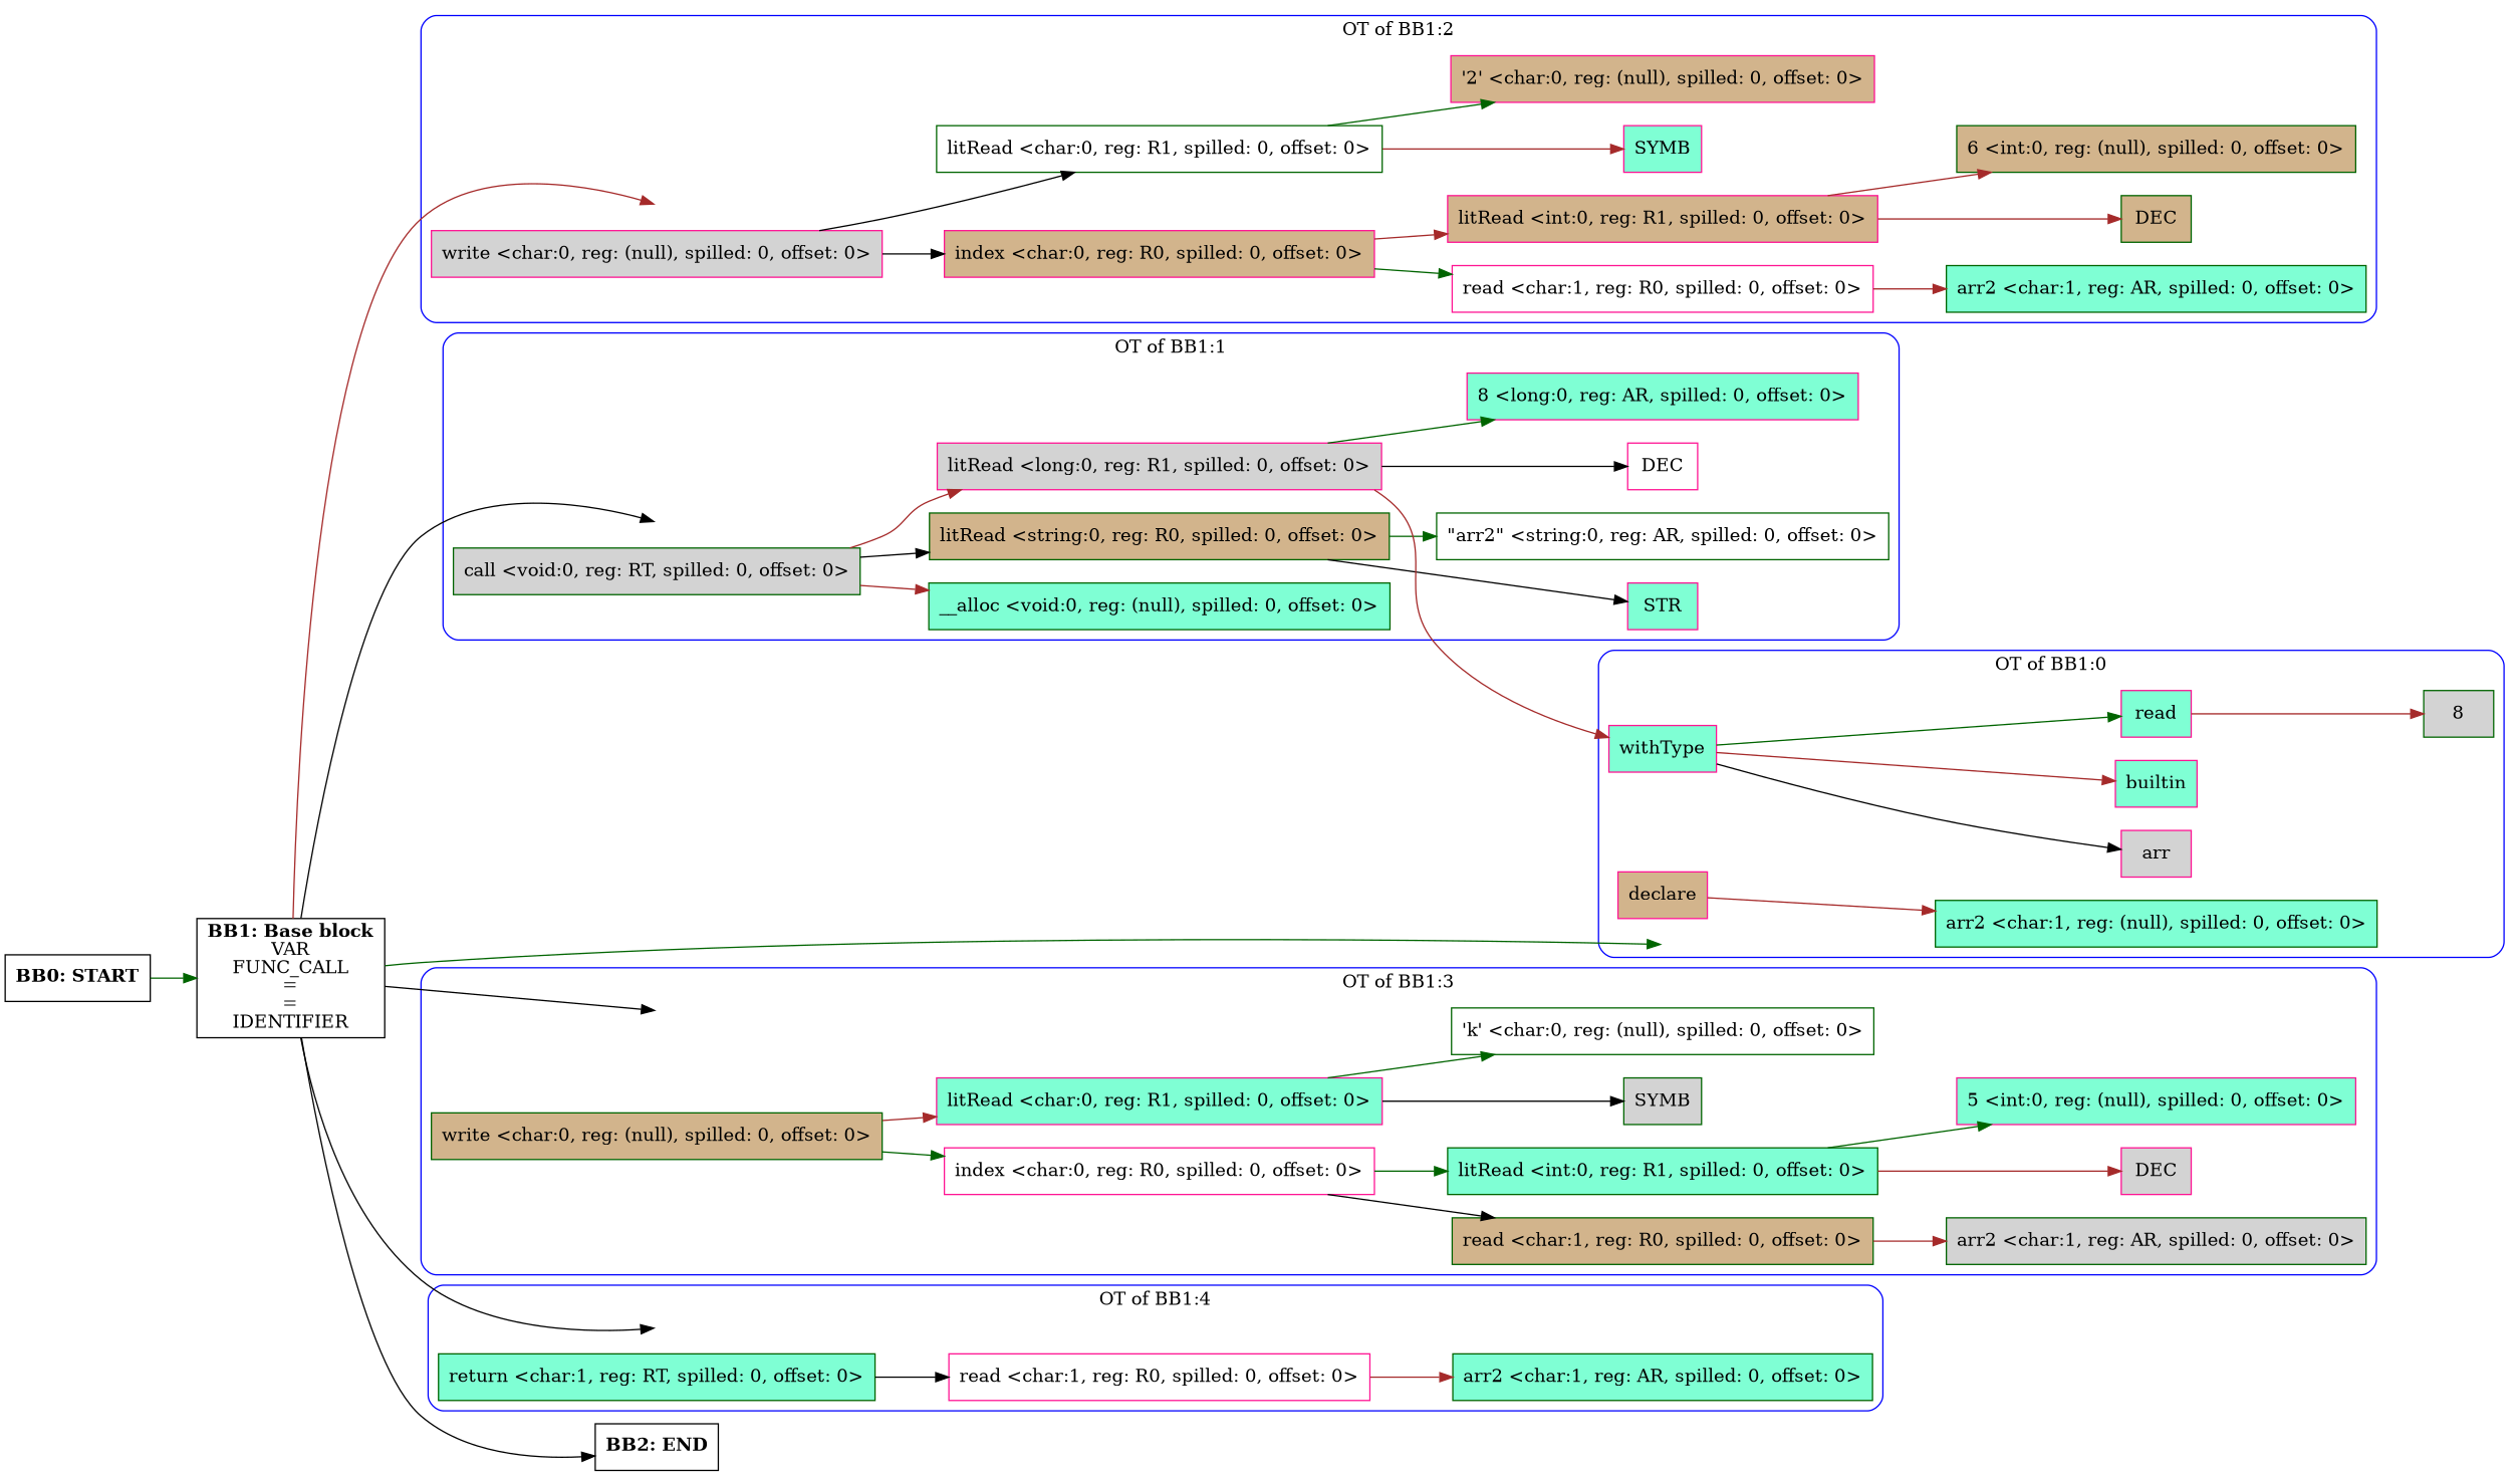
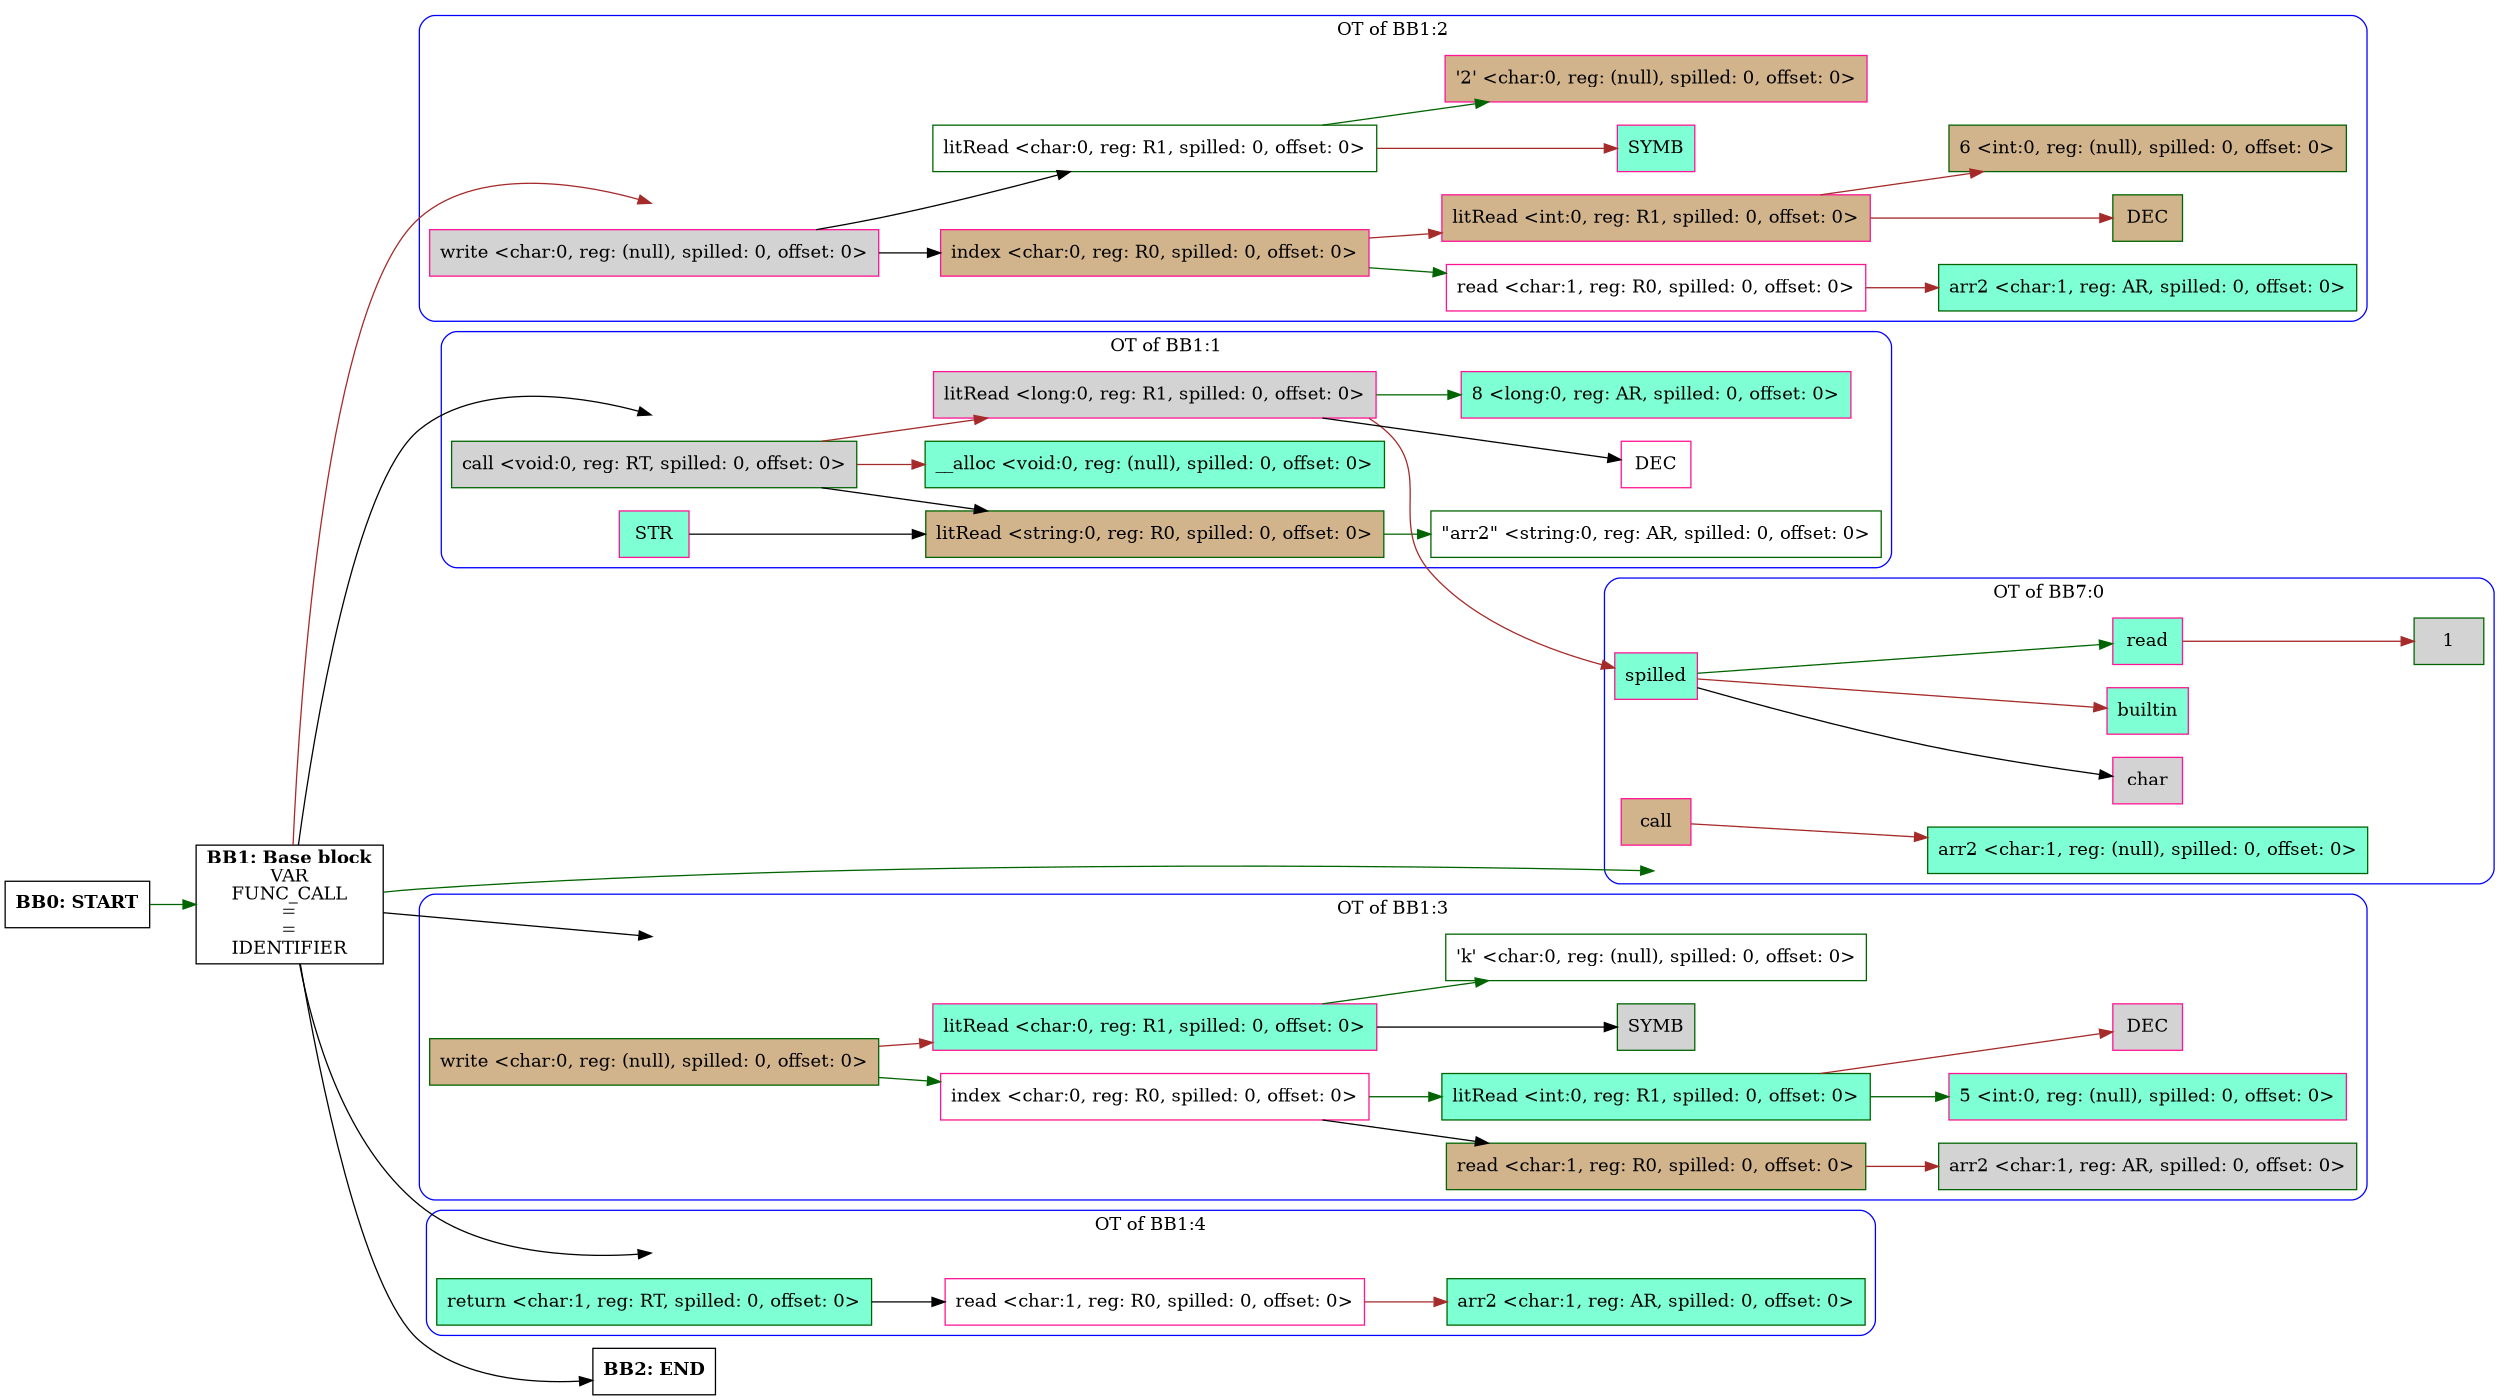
  digraph {
    compound=true
    rankdir=LR
    splines=true
    node [shape=rectangle style=filled color=deeppink fillcolor=aquamarine]
    edge [color=brown]
    entry0 [shape=point style=invis color="" fillcolor=""]
-   n2 [fillcolor=tan label=declare]
-   n3 [label=withType]
+   n2 [fillcolor=tan label=call]
+   n3 [label=spilled]
    n4 [color=darkgreen label="arr2 <char:1, reg: (null), spilled: 0, offset: 0>"]
-   n5 [fillcolor=lightgrey label=arr]
+   n5 [fillcolor=lightgrey label=char]
    n6 [label=builtin]
    n7 [label=read]
-   n8 [color=darkgreen fillcolor=lightgrey label=8]
+   n8 [color=darkgreen fillcolor=lightgrey label=1]
    entry1 [shape=point style=invis color="" fillcolor=""]
    n10 [color=darkgreen fillcolor=lightgrey label="call <void:0, reg: RT, spilled: 0, offset: 0>"]
    n11 [color=darkgreen label="__alloc <void:0, reg: (null), spilled: 0, offset: 0>"]
    n12 [color=darkgreen fillcolor=tan label="litRead <string:0, reg: R0, spilled: 0, offset: 0>"]
    n13 [fillcolor=lightgrey label="litRead <long:0, reg: R1, spilled: 0, offset: 0>"]
    n14 [label=STR]
    n15 [color=darkgreen fillcolor=white label="\"arr2\" <string:0, reg: AR, spilled: 0, offset: 0>"]
    n16 [fillcolor=white label=DEC]
    n17 [label="8 <long:0, reg: AR, spilled: 0, offset: 0>"]
    entry2 [shape=point style=invis color="" fillcolor=""]
    n19 [fillcolor=lightgrey label="write <char:0, reg: (null), spilled: 0, offset: 0>"]
    n20 [fillcolor=tan label="index <char:0, reg: R0, spilled: 0, offset: 0>"]
    n21 [color=darkgreen fillcolor=white label="litRead <char:0, reg: R1, spilled: 0, offset: 0>"]
    n22 [fillcolor=white label="read <char:1, reg: R0, spilled: 0, offset: 0>"]
    n23 [fillcolor=tan label="litRead <int:0, reg: R1, spilled: 0, offset: 0>"]
    n24 [color=darkgreen label="arr2 <char:1, reg: AR, spilled: 0, offset: 0>"]
    n25 [color=darkgreen fillcolor=tan label=DEC]
    n26 [color=darkgreen fillcolor=tan label="6 <int:0, reg: (null), spilled: 0, offset: 0>"]
    n27 [label=SYMB]
    n28 [fillcolor=tan label="'2' <char:0, reg: (null), spilled: 0, offset: 0>"]
    entry3 [shape=point style=invis color="" fillcolor=""]
    n30 [color=darkgreen fillcolor=tan label="write <char:0, reg: (null), spilled: 0, offset: 0>"]
    n31 [fillcolor=white label="index <char:0, reg: R0, spilled: 0, offset: 0>"]
    n32 [label="litRead <char:0, reg: R1, spilled: 0, offset: 0>"]
    n33 [color=darkgreen fillcolor=tan label="read <char:1, reg: R0, spilled: 0, offset: 0>"]
    n34 [color=darkgreen label="litRead <int:0, reg: R1, spilled: 0, offset: 0>"]
    n35 [color=darkgreen fillcolor=lightgrey label="arr2 <char:1, reg: AR, spilled: 0, offset: 0>"]
    n36 [fillcolor=lightgrey label=DEC]
    n37 [label="5 <int:0, reg: (null), spilled: 0, offset: 0>"]
    n38 [color=darkgreen fillcolor=lightgrey label=SYMB]
    n39 [color=darkgreen fillcolor=white label="'k' <char:0, reg: (null), spilled: 0, offset: 0>"]
    entry4 [shape=point style=invis color="" fillcolor=""]
    n41 [color=darkgreen label="return <char:1, reg: RT, spilled: 0, offset: 0>"]
    n42 [fillcolor=white label="read <char:1, reg: R0, spilled: 0, offset: 0>"]
    n43 [color=darkgreen label="arr2 <char:1, reg: AR, spilled: 0, offset: 0>"]
    n44 [label=<<B>BB2: END</B><BR ALIGN="CENTER"/>> style="" color="" fillcolor=""]
    n45 [label=<<B>BB1: Base block</B><BR ALIGN="CENTER"/>VAR<BR ALIGN="CENTER"/>FUNC_CALL<BR ALIGN="CENTER"/>=<BR ALIGN="CENTER"/>=<BR ALIGN="CENTER"/>IDENTIFIER<BR ALIGN="CENTER"/>> style="" color="" fillcolor=""]
    n46 [label=<<B>BB0: START</B><BR ALIGN="CENTER"/>> style="" color="" fillcolor=""]
    subgraph cluster_1 {
      color=blue
-     label="OT of BB1:0"
+     label="OT of BB7:0"
      style=rounded
      entry0
      n2
      n3
      n4
      n5
      n6
      n7
      n8
    }
    subgraph cluster_2 {
      color=blue
      label="OT of BB1:1"
      style=rounded
      entry1
      n10
      n11
      n12
      n13
      n14
      n15
      n16
      n17
    }
    subgraph cluster_3 {
      color=blue
      label="OT of BB1:2"
      style=rounded
      entry2
      n19
      n20
      n21
      n22
      n23
      n24
      n25
      n26
      n27
      n28
    }
    subgraph cluster_4 {
      color=blue
      label="OT of BB1:3"
      style=rounded
      entry3
      n30
      n31
      n32
      n33
      n34
      n35
      n36
      n37
      n38
      n39
    }
    subgraph cluster_5 {
      color=blue
      label="OT of BB1:4"
      style=rounded
      entry4
      n41
      n42
      n43
    }
    n2 -> n4
    n3 -> n5 [color=black]
    n3 -> n6
    n3 -> n7 [color=darkgreen]
    n7 -> n8
    n10 -> n11
    n10 -> n12 [color=black]
    n10 -> n13
-   n12 -> n14 [color=black]
+   n14 -> n12 [color=black]
    n12 -> n15 [color=darkgreen]
    n13 -> n3
    n13 -> n16 [color=black]
    n13 -> n17 [color=darkgreen]
    n19 -> n20 [color=black]
    n19 -> n21 [color=black]
    n20 -> n22 [color=darkgreen]
    n20 -> n23
    n21 -> n27
    n21 -> n28 [color=darkgreen]
    n22 -> n24
    n23 -> n25
    n23 -> n26
    n30 -> n31 [color=darkgreen]
    n30 -> n32
    n31 -> n33 [color=black]
    n31 -> n34 [color=darkgreen]
    n32 -> n38 [color=black]
    n32 -> n39 [color=darkgreen]
    n33 -> n35
    n34 -> n36
    n34 -> n37 [color=darkgreen]
    n41 -> n42 [color=black]
    n42 -> n43
    n45 -> entry0 [color=darkgreen]
    n45 -> entry1 [color=black]
    n45 -> entry2
    n45 -> entry3 [color=black]
    n45 -> entry4 [color=black]
    n45 -> n44 [color=black]
    n46 -> n45 [color=darkgreen]
  }
